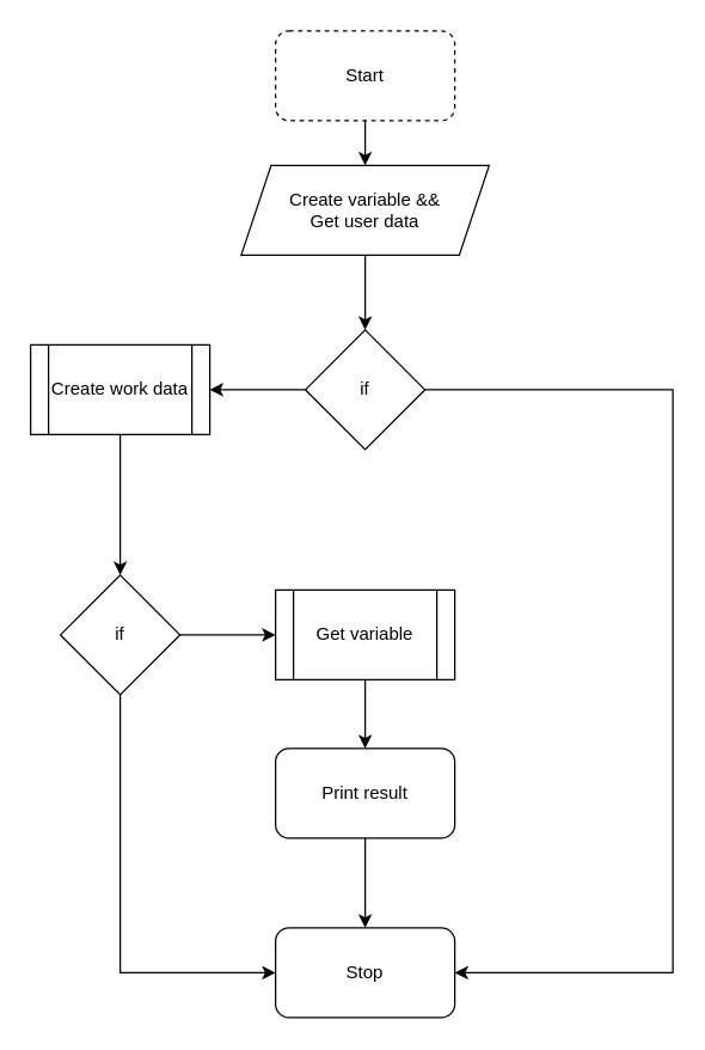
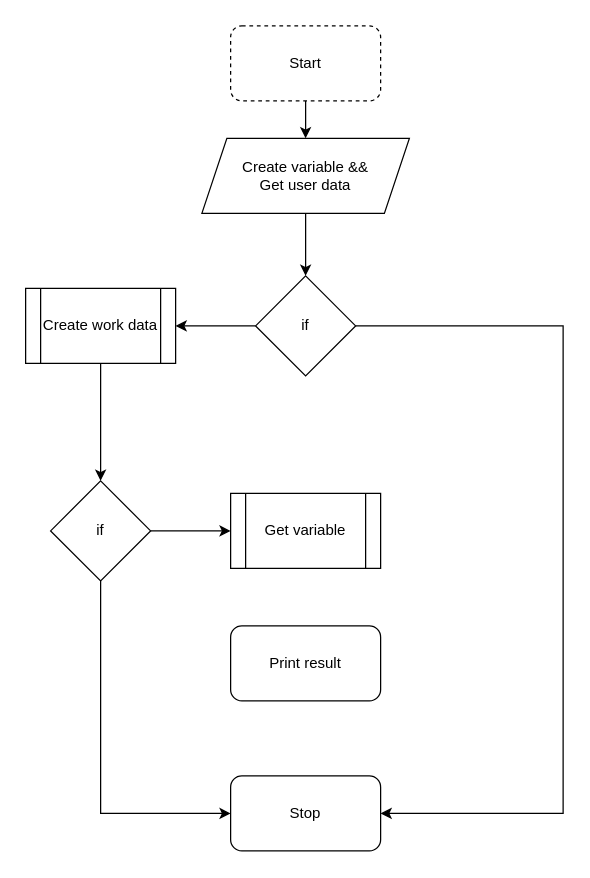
  <mxCell id="0" />
  <mxCell id="1" parent="0" />
  <mxCell id="2" style="edgeStyle=orthogonalEdgeStyle;rounded=0;orthogonalLoop=1;jettySize=auto;html=1;entryX=0.5;entryY=0;entryDx=0;entryDy=0;" edge="1" parent="1" source="3" target="5"><mxGeometry relative="1" as="geometry" /></mxCell>
  <mxCell id="3" value="Start" style="rounded=1;whiteSpace=wrap;html=1;dashed=1;" vertex="1" parent="1"><mxGeometry x="184" y="20" width="120" height="60" as="geometry" /></mxCell>
  <mxCell id="4" style="edgeStyle=orthogonalEdgeStyle;rounded=0;orthogonalLoop=1;jettySize=auto;html=1;entryX=0.5;entryY=0;entryDx=0;entryDy=0;" edge="1" parent="1" source="5" target="8"><mxGeometry relative="1" as="geometry" /></mxCell>
  <mxCell id="5" value="Create variable &amp;amp;&amp;amp; &lt;br&gt;Get user data" style="shape=parallelogram;perimeter=parallelogramPerimeter;whiteSpace=wrap;html=1;fixedSize=1;" vertex="1" parent="1"><mxGeometry x="161" y="110" width="166" height="60" as="geometry" /></mxCell>
  <mxCell id="6" style="edgeStyle=orthogonalEdgeStyle;rounded=0;orthogonalLoop=1;jettySize=auto;html=1;entryX=1;entryY=0.5;entryDx=0;entryDy=0;" edge="1" parent="1" source="8" target="11"><mxGeometry relative="1" as="geometry" /></mxCell>
  <mxCell id="7" style="edgeStyle=orthogonalEdgeStyle;rounded=0;orthogonalLoop=1;jettySize=auto;html=1;entryX=1;entryY=0.5;entryDx=0;entryDy=0;" edge="1" parent="1" source="8" target="9"><mxGeometry relative="1" as="geometry"><Array as="points"><mxPoint x="450" y="260" /><mxPoint x="450" y="650" /></Array></mxGeometry></mxCell>
  <mxCell id="8" value="if" style="rhombus;whiteSpace=wrap;html=1;" vertex="1" parent="1"><mxGeometry x="204" y="220" width="80" height="80" as="geometry" /></mxCell>
  <mxCell id="9" value="Stop" style="rounded=1;whiteSpace=wrap;html=1;" vertex="1" parent="1"><mxGeometry x="184" y="620" width="120" height="60" as="geometry" /></mxCell>
  <mxCell id="10" style="edgeStyle=orthogonalEdgeStyle;rounded=0;orthogonalLoop=1;jettySize=auto;html=1;" edge="1" parent="1" source="11" target="14"><mxGeometry relative="1" as="geometry" /></mxCell>
  <mxCell id="11" value="Create work data" style="shape=process;whiteSpace=wrap;html=1;backgroundOutline=1;" vertex="1" parent="1"><mxGeometry x="20" y="230" width="120" height="60" as="geometry" /></mxCell>
  <mxCell id="12" style="edgeStyle=orthogonalEdgeStyle;rounded=0;orthogonalLoop=1;jettySize=auto;html=1;entryX=0;entryY=0.5;entryDx=0;entryDy=0;" edge="1" parent="1" source="14" target="9"><mxGeometry relative="1" as="geometry"><Array as="points"><mxPoint x="80" y="650" /></Array></mxGeometry></mxCell>
  <mxCell id="13" style="edgeStyle=orthogonalEdgeStyle;rounded=0;orthogonalLoop=1;jettySize=auto;html=1;entryX=0;entryY=0.5;entryDx=0;entryDy=0;" edge="1" parent="1" source="14" target="16"><mxGeometry relative="1" as="geometry" /></mxCell>
  <mxCell id="14" value="if" style="rhombus;whiteSpace=wrap;html=1;" vertex="1" parent="1"><mxGeometry x="40" y="384" width="80" height="80" as="geometry" /></mxCell>
- <mxCell id="15" style="edgeStyle=orthogonalEdgeStyle;rounded=0;orthogonalLoop=1;jettySize=auto;html=1;entryX=0.5;entryY=0;entryDx=0;entryDy=0;" edge="1" parent="1" source="16" target="18"><mxGeometry relative="1" as="geometry" /></mxCell>
  <mxCell id="16" value="Get variable" style="shape=process;whiteSpace=wrap;html=1;backgroundOutline=1;" vertex="1" parent="1"><mxGeometry x="184" y="394" width="120" height="60" as="geometry" /></mxCell>
- <mxCell id="17" style="edgeStyle=orthogonalEdgeStyle;rounded=0;orthogonalLoop=1;jettySize=auto;html=1;entryX=0.5;entryY=0;entryDx=0;entryDy=0;" edge="1" parent="1" source="18" target="9"><mxGeometry relative="1" as="geometry" /></mxCell>
  <mxCell id="18" value="Print result" style="rounded=1;whiteSpace=wrap;html=1;" vertex="1" parent="1"><mxGeometry x="184" y="500" width="120" height="60" as="geometry" /></mxCell>
